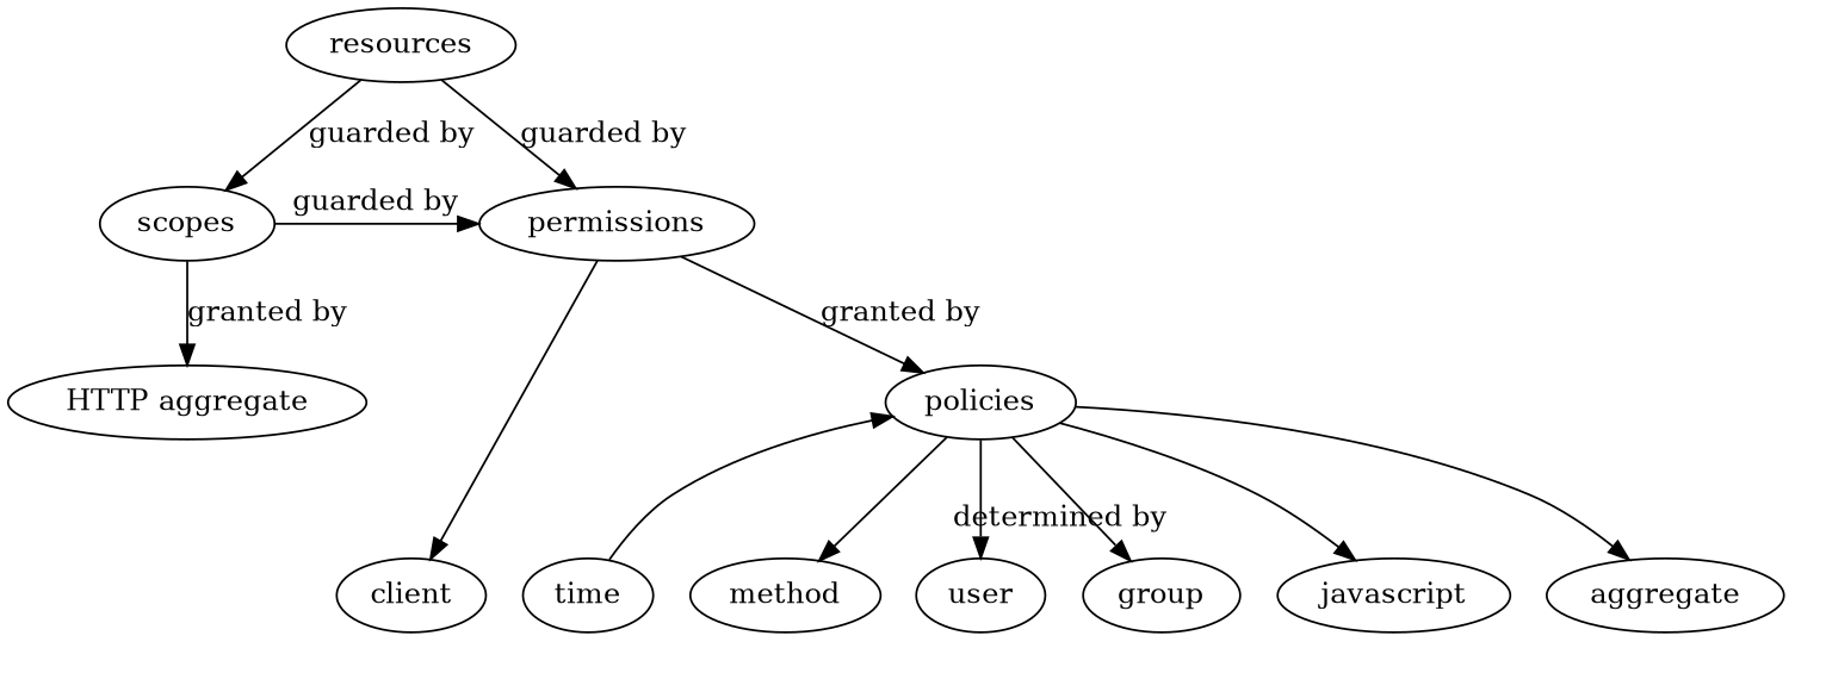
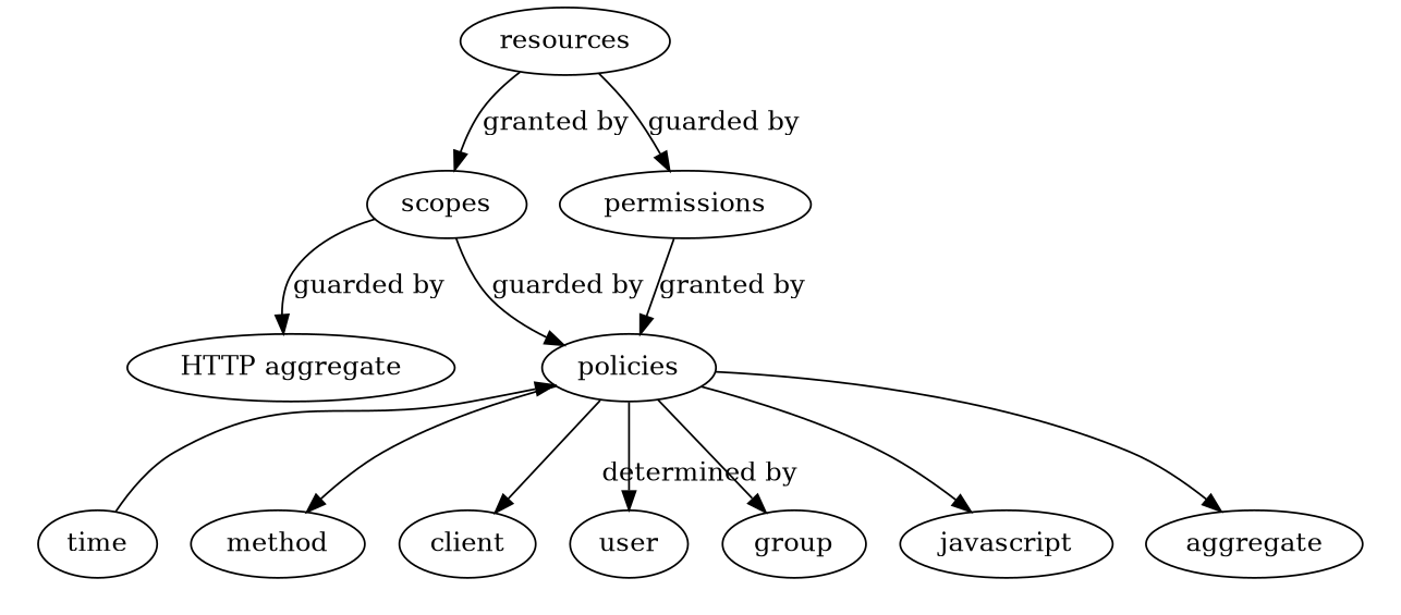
  digraph {
    compound=true
    scopes
    permissions
    n3 [label=method]
    time
    client
    user
    group
    javascript
    aggregate
    n10 [label="HTTP aggregate"]
    policies
    resources
    subgraph sub_1 {
      rank=same
      scopes
      permissions
    }
    subgraph cluster_2 {
      color=transparent
      label="determined by"
      n3
      time
      client
      user
      group
      javascript
      aggregate
    }
-   scopes -> permissions [label="guarded by"]
-   scopes -> n10 [label="granted by"]
+   scopes -> policies [label="guarded by"]
+   scopes -> n10 [label="guarded by"]
    permissions -> policies [label="granted by"]
    time -> policies
    policies -> n3
-   permissions -> client
+   policies -> client
    policies -> user
    policies -> group
    policies -> javascript
    policies -> aggregate
-   resources -> scopes [label="guarded by"]
+   resources -> scopes [label="granted by"]
    resources -> permissions [label="guarded by"]
  }
